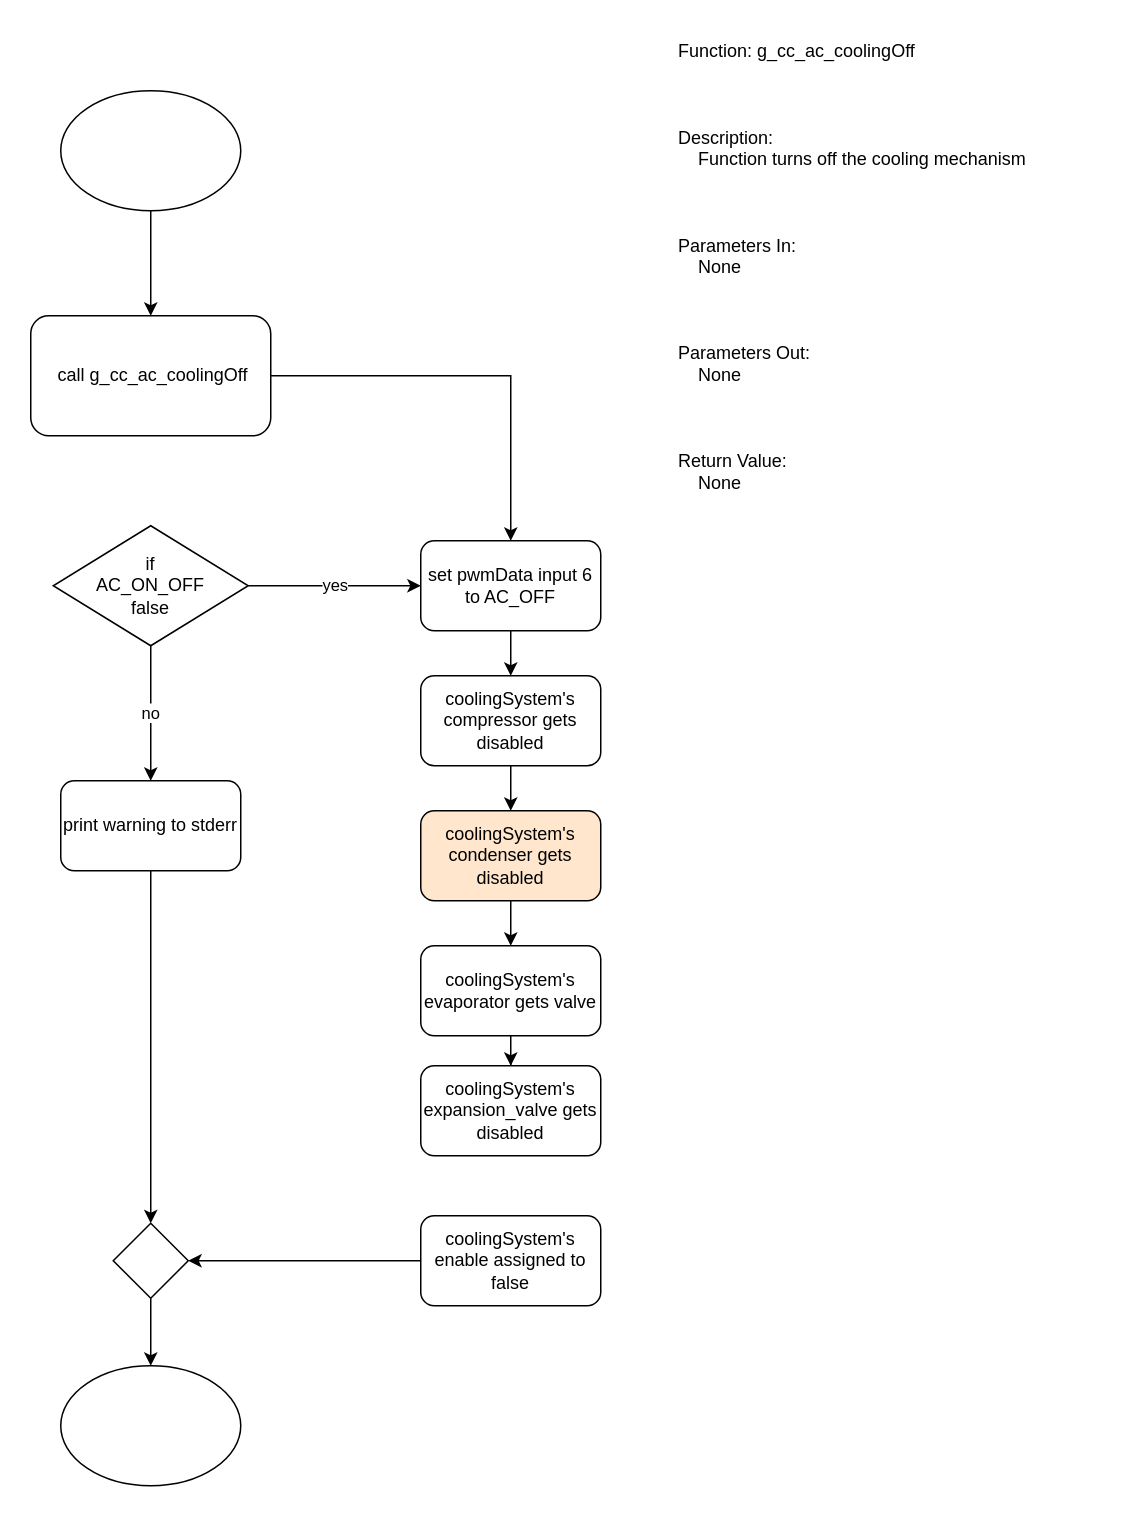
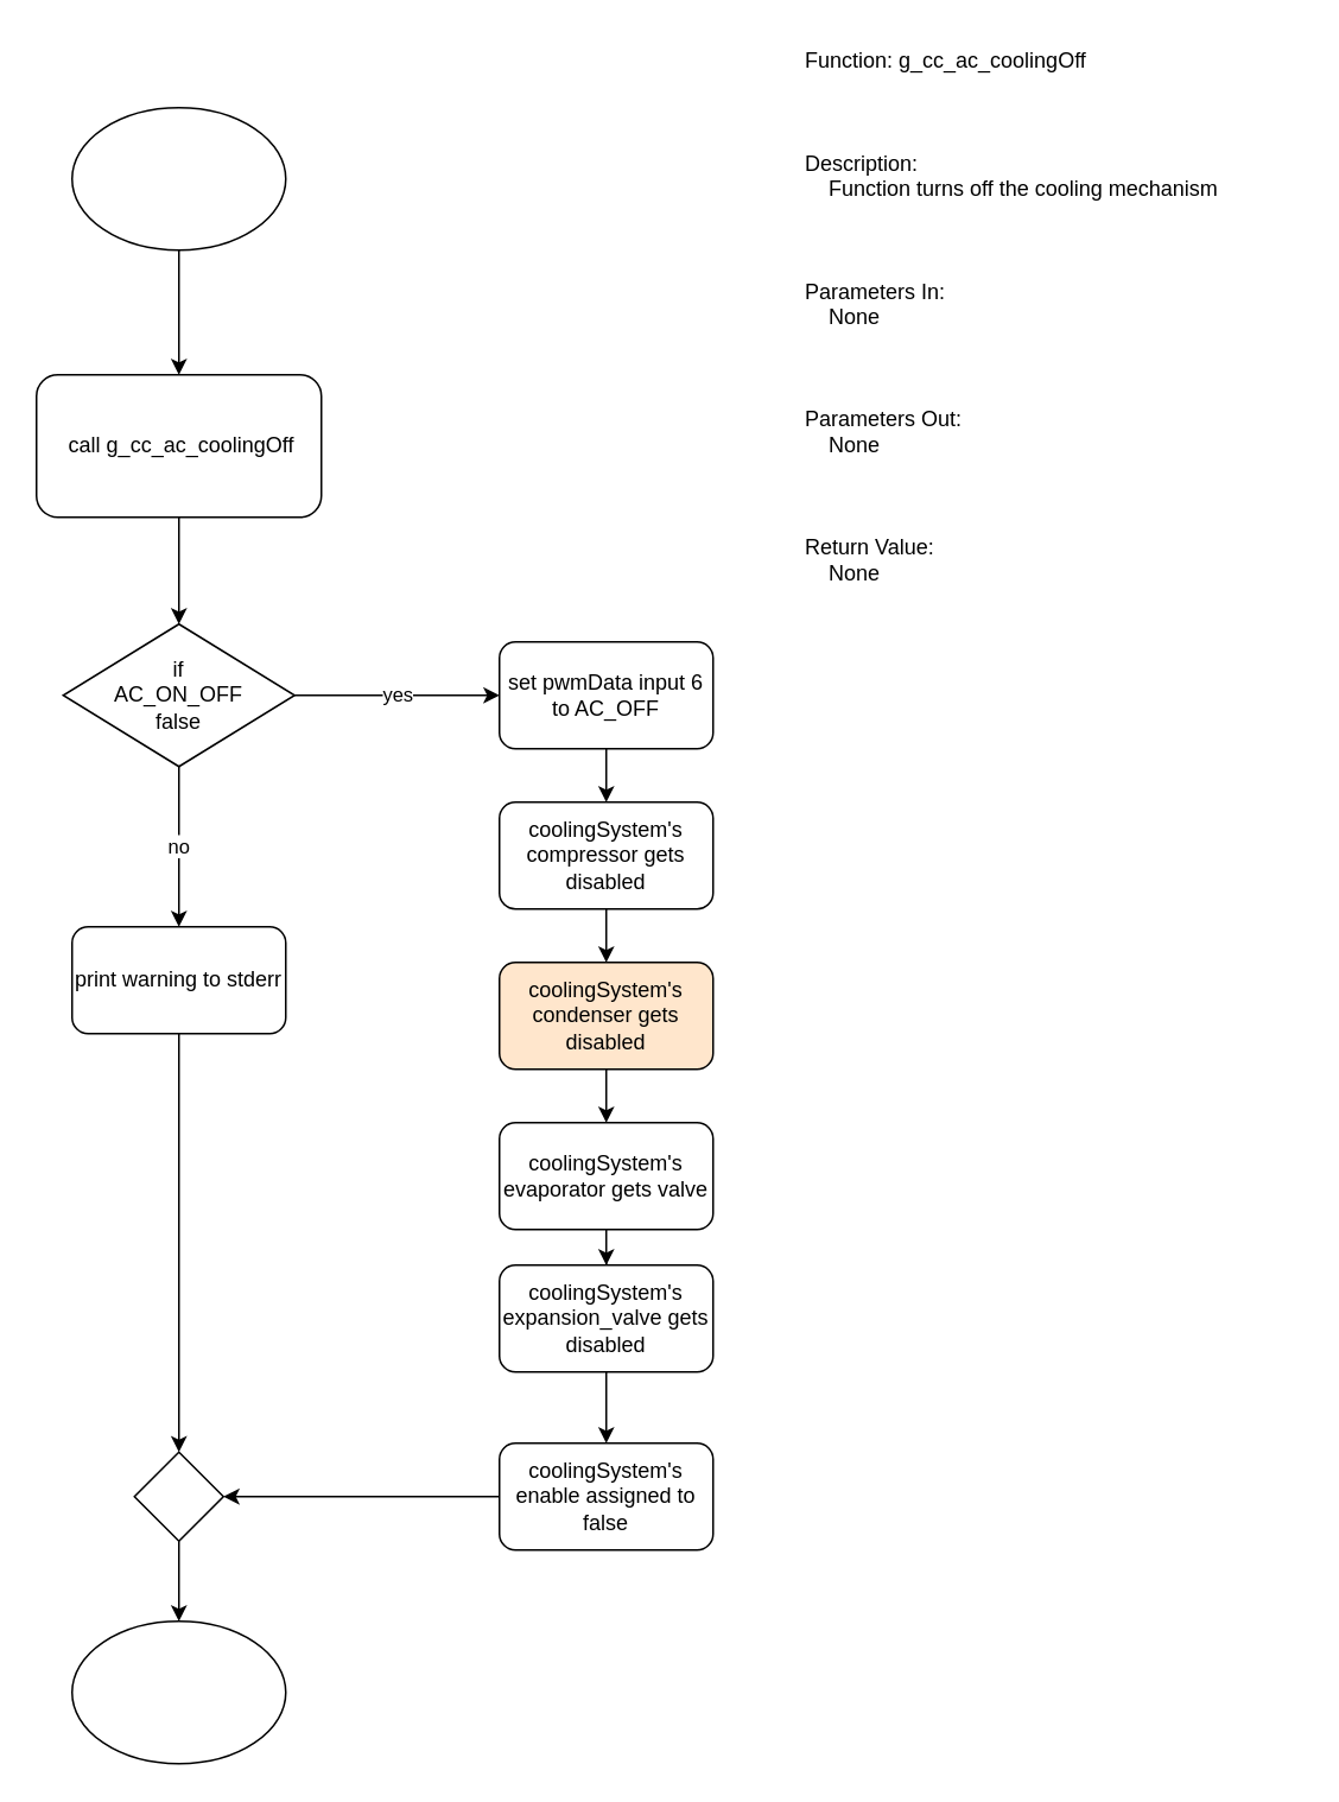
  <mxCell id="0" />
  <mxCell id="1" parent="0" />
  <mxCell id="2" style="edgeStyle=orthogonalEdgeStyle;rounded=0;orthogonalLoop=1;jettySize=auto;html=1;" edge="1" parent="1" source="3" target="5"><mxGeometry relative="1" as="geometry"><mxPoint x="100" y="210" as="targetPoint" /></mxGeometry></mxCell>
  <mxCell id="3" value="" style="ellipse;whiteSpace=wrap;html=1;" vertex="1" parent="1"><mxGeometry x="40" y="60" width="120" height="80" as="geometry" /></mxCell>
- <mxCell id="4" style="edgeStyle=orthogonalEdgeStyle;rounded=0;orthogonalLoop=1;jettySize=auto;html=1;" edge="1" parent="1" source="5" target="10"><mxGeometry relative="1" as="geometry"><mxPoint x="100" y="300" as="targetPoint" /></mxGeometry></mxCell>
+ <mxCell id="4" style="edgeStyle=orthogonalEdgeStyle;rounded=0;orthogonalLoop=1;jettySize=auto;html=1;" edge="1" parent="1" source="5" target="8"><mxGeometry relative="1" as="geometry"><mxPoint x="100" y="300" as="targetPoint" /></mxGeometry></mxCell>
  <mxCell id="5" value="&amp;nbsp;call&amp;nbsp;g_cc_ac_coolingOff" style="rounded=1;whiteSpace=wrap;html=1;" vertex="1" parent="1"><mxGeometry x="20" y="210" width="160" height="80" as="geometry" /></mxCell>
  <mxCell id="6" value="yes" style="edgeStyle=orthogonalEdgeStyle;rounded=0;orthogonalLoop=1;jettySize=auto;html=1;entryX=0;entryY=0.5;entryDx=0;entryDy=0;" edge="1" parent="1" source="8" target="10"><mxGeometry relative="1" as="geometry"><mxPoint x="240" y="350" as="targetPoint" /></mxGeometry></mxCell>
  <mxCell id="7" value="no" style="edgeStyle=orthogonalEdgeStyle;rounded=0;orthogonalLoop=1;jettySize=auto;html=1;" edge="1" parent="1" source="8" target="22"><mxGeometry relative="1" as="geometry"><mxPoint x="100" y="500" as="targetPoint" /></mxGeometry></mxCell>
  <mxCell id="8" value="if &lt;br&gt;AC_ON_OFF&lt;br&gt;false" style="rhombus;whiteSpace=wrap;html=1;" vertex="1" parent="1"><mxGeometry x="35" y="350" width="130" height="80" as="geometry" /></mxCell>
  <mxCell id="9" style="edgeStyle=orthogonalEdgeStyle;rounded=0;orthogonalLoop=1;jettySize=auto;html=1;" edge="1" parent="1" source="10" target="12"><mxGeometry relative="1" as="geometry"><mxPoint x="340" y="490" as="targetPoint" /></mxGeometry></mxCell>
  <mxCell id="10" value="set pwmData input 6 to AC_OFF" style="rounded=1;whiteSpace=wrap;html=1;" vertex="1" parent="1"><mxGeometry x="280" y="360" width="120" height="60" as="geometry" /></mxCell>
  <mxCell id="11" style="edgeStyle=orthogonalEdgeStyle;rounded=0;orthogonalLoop=1;jettySize=auto;html=1;entryX=0.5;entryY=0;entryDx=0;entryDy=0;" edge="1" parent="1" source="12" target="14"><mxGeometry relative="1" as="geometry" /></mxCell>
  <mxCell id="12" value="coolingSystem's compressor gets disabled" style="rounded=1;whiteSpace=wrap;html=1;" vertex="1" parent="1"><mxGeometry x="280" y="450" width="120" height="60" as="geometry" /></mxCell>
  <mxCell id="13" style="edgeStyle=orthogonalEdgeStyle;rounded=0;orthogonalLoop=1;jettySize=auto;html=1;entryX=0.5;entryY=0;entryDx=0;entryDy=0;" edge="1" parent="1" source="14" target="16"><mxGeometry relative="1" as="geometry" /></mxCell>
  <mxCell id="14" value="coolingSystem's condenser gets disabled" style="rounded=1;whiteSpace=wrap;html=1;fillColor=#ffe6cc;" vertex="1" parent="1"><mxGeometry x="280" y="540" width="120" height="60" as="geometry" /></mxCell>
  <mxCell id="15" style="edgeStyle=orthogonalEdgeStyle;rounded=0;orthogonalLoop=1;jettySize=auto;html=1;entryX=0.5;entryY=0;entryDx=0;entryDy=0;" edge="1" parent="1" source="16" target="18"><mxGeometry relative="1" as="geometry" /></mxCell>
  <mxCell id="16" value="coolingSystem's evaporator gets valve" style="rounded=1;whiteSpace=wrap;html=1;" vertex="1" parent="1"><mxGeometry x="280" y="630" width="120" height="60" as="geometry" /></mxCell>
+ <mxCell id="17" style="edgeStyle=orthogonalEdgeStyle;rounded=0;orthogonalLoop=1;jettySize=auto;html=1;" edge="1" parent="1" source="18" target="20"><mxGeometry relative="1" as="geometry" /></mxCell>
  <mxCell id="18" value="coolingSystem's expansion_valve gets disabled" style="rounded=1;whiteSpace=wrap;html=1;" vertex="1" parent="1"><mxGeometry x="280" y="710" width="120" height="60" as="geometry" /></mxCell>
  <mxCell id="19" style="edgeStyle=orthogonalEdgeStyle;rounded=0;orthogonalLoop=1;jettySize=auto;html=1;entryX=1;entryY=0.5;entryDx=0;entryDy=0;" edge="1" parent="1" source="20" target="24"><mxGeometry relative="1" as="geometry" /></mxCell>
  <mxCell id="20" value="coolingSystem's enable assigned to false" style="rounded=1;whiteSpace=wrap;html=1;" vertex="1" parent="1"><mxGeometry x="280" y="810" width="120" height="60" as="geometry" /></mxCell>
  <mxCell id="21" style="edgeStyle=orthogonalEdgeStyle;rounded=0;orthogonalLoop=1;jettySize=auto;html=1;" edge="1" parent="1" source="22" target="24"><mxGeometry relative="1" as="geometry"><mxPoint x="100" y="910" as="targetPoint" /></mxGeometry></mxCell>
  <mxCell id="22" value="print warning to stderr" style="rounded=1;whiteSpace=wrap;html=1;" vertex="1" parent="1"><mxGeometry x="40" y="520" width="120" height="60" as="geometry" /></mxCell>
  <mxCell id="23" style="edgeStyle=orthogonalEdgeStyle;rounded=0;orthogonalLoop=1;jettySize=auto;html=1;" edge="1" parent="1" source="24" target="25"><mxGeometry relative="1" as="geometry"><mxPoint x="100" y="930" as="targetPoint" /></mxGeometry></mxCell>
  <mxCell id="24" value="" style="rhombus;whiteSpace=wrap;html=1;" vertex="1" parent="1"><mxGeometry x="75" y="815" width="50" height="50" as="geometry" /></mxCell>
  <mxCell id="25" value="" style="ellipse;whiteSpace=wrap;html=1;labelBackgroundColor=default;" vertex="1" parent="1"><mxGeometry x="40" y="910" width="120" height="80" as="geometry" /></mxCell>
  <mxCell id="26" value="Function: g_cc_ac_coolingOff&#10;&#10;&#10;&#10;Description:&#10;    Function turns off the cooling mechanism&#10;&#10;&#10;&#10;Parameters In:&#10;    None&#10;&#10;&#10;&#10;Parameters Out:&#10;    None&#10;&#10;&#10;&#10;Return Value:&#10;    None" style="text;whiteSpace=wrap;" vertex="1" parent="1"><mxGeometry x="450" y="20" width="280" height="340" as="geometry" /></mxCell>
